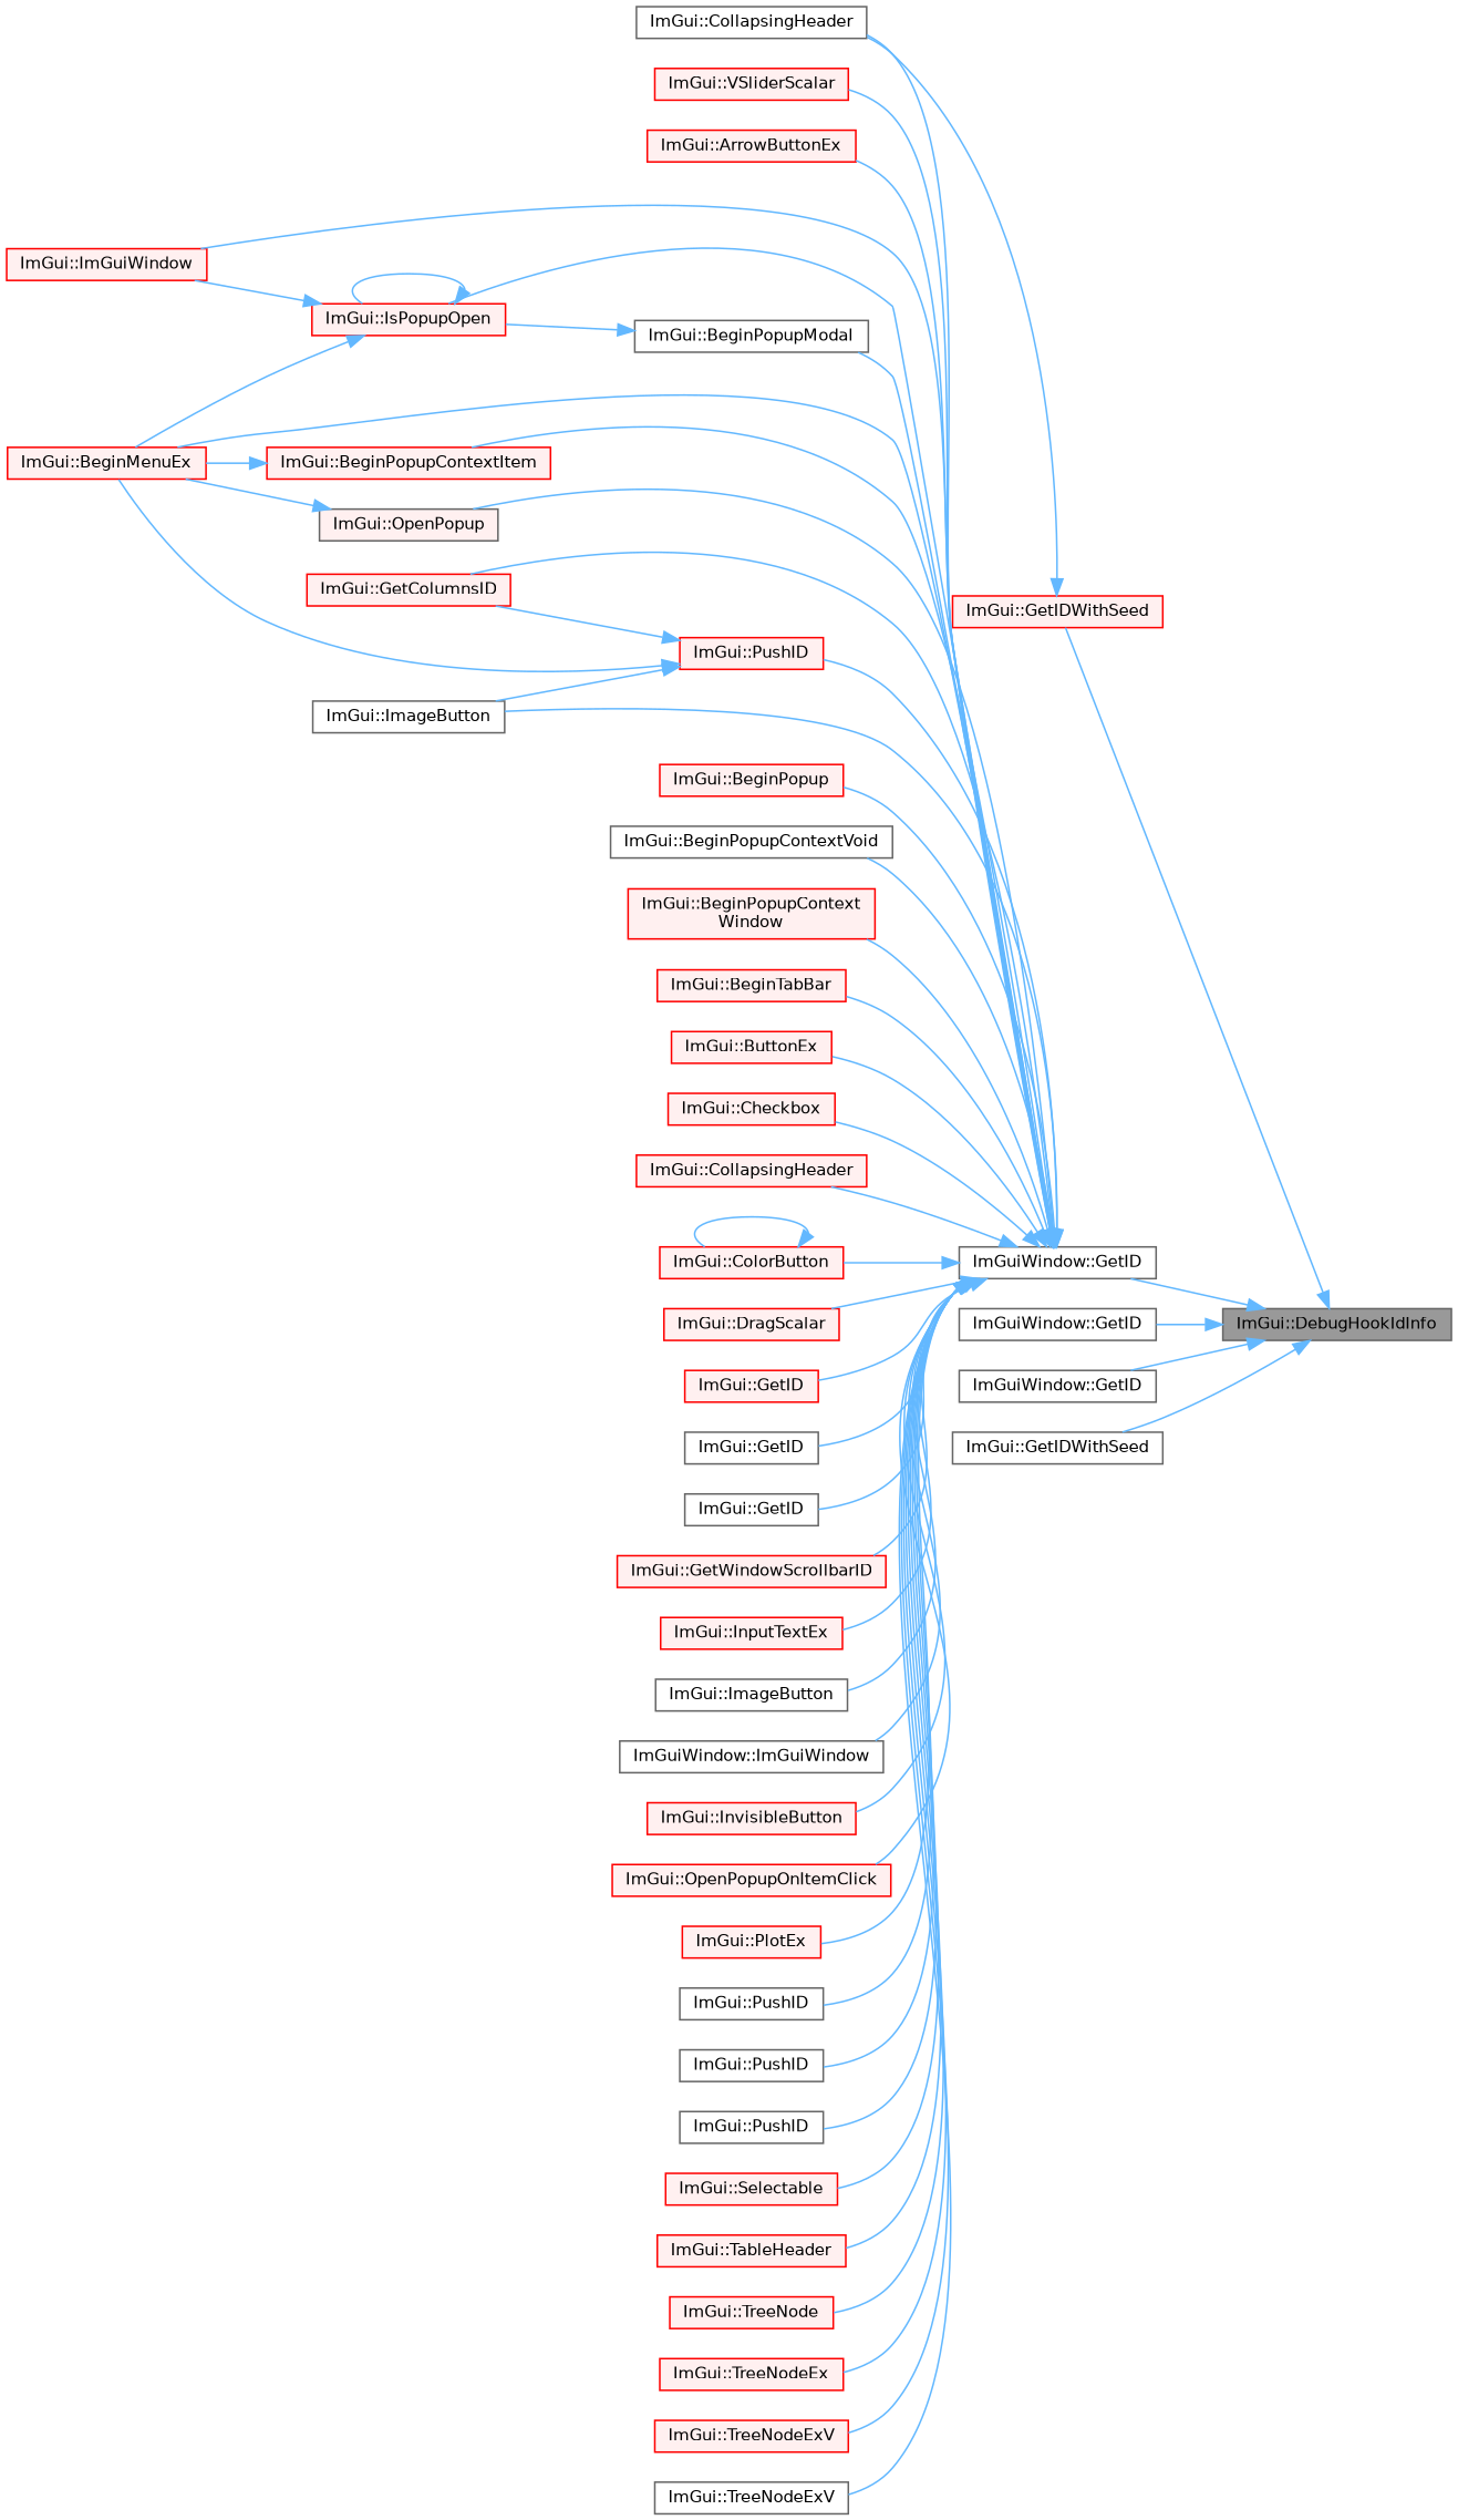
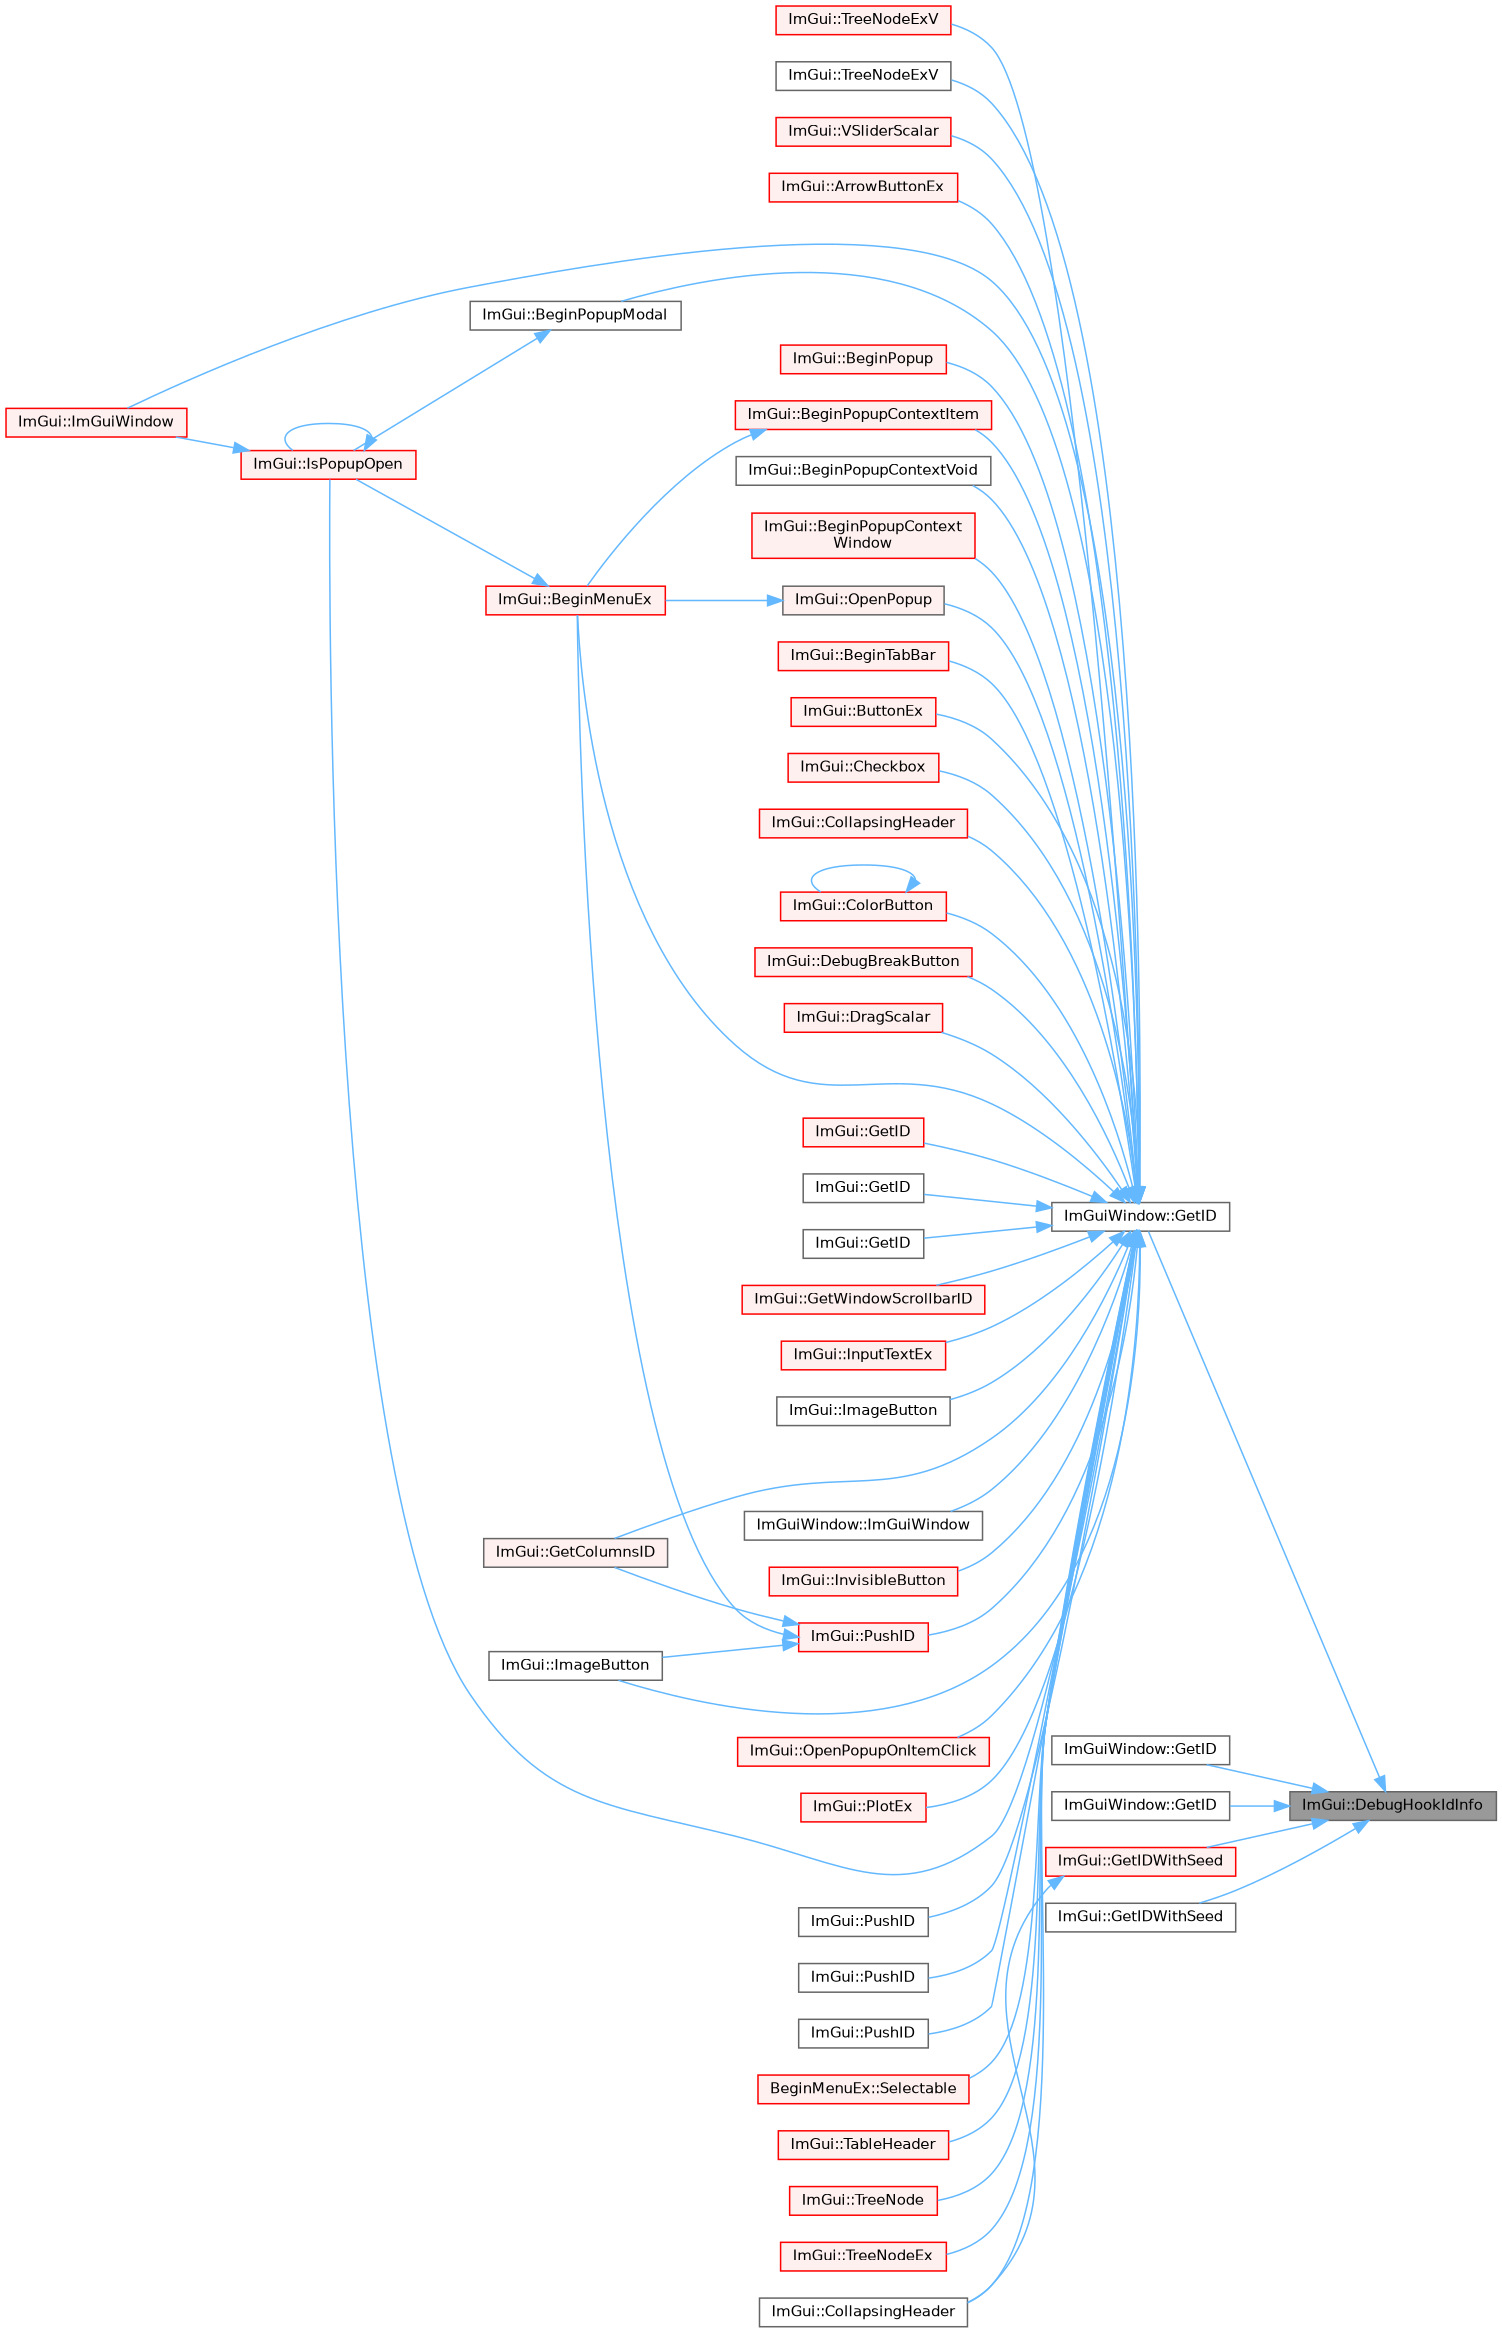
  digraph {
    rankdir=RL
    node [color=red fillcolor="#FFF0F0" fontname=Helvetica fontsize=10 shape=box style=filled]
    edge [color=steelblue1 dir=back fontname=Helvetica fontsize=10 labelfontname=Helvetica labelfontsize=10 style=solid]
    n1 [color=gray40 fillcolor=grey60 fontcolor=black height=0.2 label="ImGui::DebugHookIdInfo" width=0.4]
    n2 [color=grey40 fillcolor=white height=0.2 label="ImGuiWindow::GetID" width=0.4]
    n3 [color=grey40 fillcolor=white height=0.2 label="ImGuiWindow::GetID" width=0.4]
    n4 [color=grey40 fillcolor=white height=0.2 label="ImGuiWindow::GetID" width=0.4]
    n5 [height=0.2 label="ImGui::GetIDWithSeed" width=0.4]
    n6 [color=grey40 fillcolor=white height=0.2 label="ImGui::GetIDWithSeed" width=0.4]
    n7 [height=0.2 label="ImGui::ArrowButtonEx" width=0.4]
    n8 [height=0.2 label="ImGui::ImGuiWindow" width=0.4]
    n9 [height=0.2 label="ImGui::BeginMenuEx" width=0.4]
    n10 [height=0.2 label="ImGui::BeginPopup" width=0.4]
    n11 [height=0.2 label="ImGui::BeginPopupContextItem" width=0.4]
    n12 [color=grey40 fillcolor=white height=0.2 label="ImGui::BeginPopupContextVoid" width=0.4]
    n13 [height=0.2 label="ImGui::BeginPopupContext\lWindow" width=0.4]
    n14 [color=grey40 fillcolor=white height=0.2 label="ImGui::BeginPopupModal" width=0.4]
    n15 [height=0.2 label="ImGui::BeginTabBar" width=0.4]
    n16 [height=0.2 label="ImGui::ButtonEx" width=0.4]
    n17 [height=0.2 label="ImGui::Checkbox" width=0.4]
    n18 [color=grey40 fillcolor=white height=0.2 label="ImGui::CollapsingHeader" width=0.4]
    n19 [height=0.2 label="ImGui::CollapsingHeader" width=0.4]
    n20 [height=0.2 label="ImGui::ColorButton" width=0.4]
+   n21 [height=0.2 label="ImGui::DebugBreakButton" width=0.4]
    n22 [height=0.2 label="ImGui::DragScalar" width=0.4]
-   n23 [height=0.2 label="ImGui::GetColumnsID" width=0.4]
+   n23 [color=grey40 height=0.2 label="ImGui::GetColumnsID" width=0.4]
    n24 [height=0.2 label="ImGui::GetID" width=0.4]
    n25 [color=grey40 fillcolor=white height=0.2 label="ImGui::GetID" width=0.4]
    n26 [color=grey40 fillcolor=white height=0.2 label="ImGui::GetID" width=0.4]
    n27 [height=0.2 label="ImGui::GetWindowScrollbarID" width=0.4]
    n28 [height=0.2 label="ImGui::InputTextEx" width=0.4]
    n29 [color=grey40 fillcolor=white height=0.2 label="ImGui::ImageButton" width=0.4]
    n30 [color=grey40 fillcolor=white height=0.2 label="ImGui::ImageButton" width=0.4]
    n31 [color=grey40 fillcolor=white height=0.2 label="ImGuiWindow::ImGuiWindow" width=0.4]
    n32 [height=0.2 label="ImGui::InvisibleButton" width=0.4]
    n33 [height=0.2 label="ImGui::IsPopupOpen" width=0.4]
    n34 [color=grey40 height=0.2 label="ImGui::OpenPopup" width=0.4]
    n35 [height=0.2 label="ImGui::OpenPopupOnItemClick" width=0.4]
    n36 [height=0.2 label="ImGui::PlotEx" width=0.4]
    n37 [height=0.2 label="ImGui::PushID" width=0.4]
    n38 [color=grey40 fillcolor=white height=0.2 label="ImGui::PushID" width=0.4]
    n39 [color=grey40 fillcolor=white height=0.2 label="ImGui::PushID" width=0.4]
    n40 [color=grey40 fillcolor=white height=0.2 label="ImGui::PushID" width=0.4]
-   n41 [height=0.2 label="ImGui::Selectable" width=0.4]
+   n41 [height=0.2 label="BeginMenuEx::Selectable" width=0.4]
    n42 [height=0.2 label="ImGui::TableHeader" width=0.4]
    n43 [height=0.2 label="ImGui::TreeNode" width=0.4]
    n44 [height=0.2 label="ImGui::TreeNodeEx" width=0.4]
    n45 [height=0.2 label="ImGui::TreeNodeExV" width=0.4]
    n46 [color=grey40 fillcolor=white height=0.2 label="ImGui::TreeNodeExV" width=0.4]
    n47 [height=0.2 label="ImGui::VSliderScalar" width=0.4]
    n1 -> n2
    n1 -> n3
    n1 -> n4
    n1 -> n5
    n1 -> n6
    n2 -> n7
    n2 -> n8
    n2 -> n9
    n2 -> n10
    n2 -> n11
    n2 -> n12
    n2 -> n13
    n2 -> n14
    n2 -> n15
    n2 -> n16
    n2 -> n17
    n2 -> n18
    n2 -> n19
    n2 -> n20
+   n2 -> n21
    n2 -> n22
    n2 -> n23
    n2 -> n24
    n2 -> n25
    n2 -> n26
    n2 -> n27
    n2 -> n28
    n2 -> n29
    n2 -> n30
    n2 -> n31
    n2 -> n32
    n2 -> n33
    n2 -> n34
    n2 -> n35
    n2 -> n36
    n2 -> n37
    n2 -> n38
    n2 -> n39
    n2 -> n40
    n2 -> n41
    n2 -> n42
    n2 -> n43
    n2 -> n44
    n2 -> n45
    n2 -> n46
    n2 -> n47
    n5 -> n18
    n11 -> n9
    n14 -> n33
    n20 -> n20
    n33 -> n8
-   n33 -> n9
+   n9 -> n33
    n33 -> n33
    n34 -> n9
    n37 -> n9
    n37 -> n23
    n37 -> n30
  }
